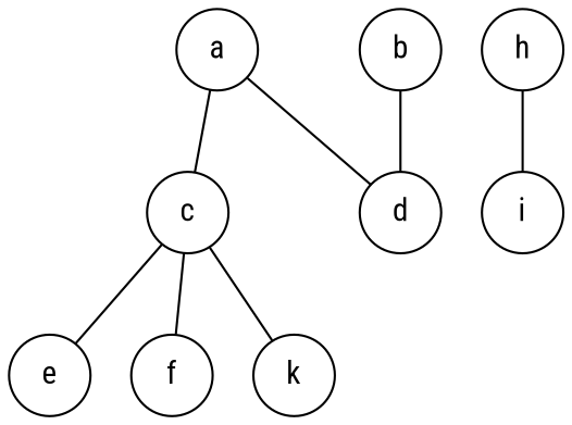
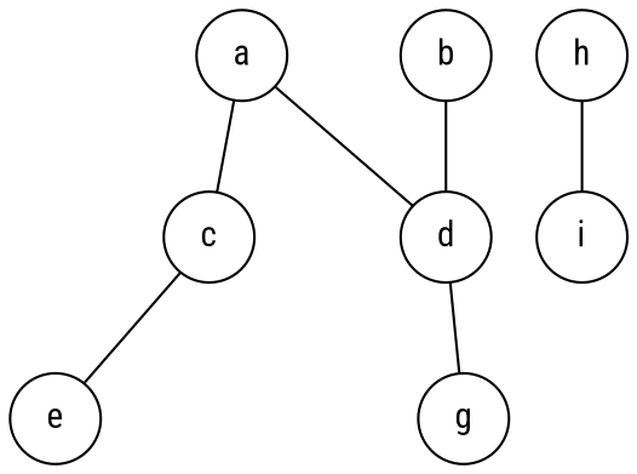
  graph {
    fontname="Roboto Condensed"
    node [fontname="Roboto Condensed" shape=circle]
    edge [fontname="Roboto Condensed" side=R]
    a
    c
    d
    b
    e
-   f
-   k
+   g
    h
    i
    a -- c
    a -- d [side=""]
    c -- e
-   c -- f
-   c -- k [side=L]
+   d -- g
    b -- d [side=""]
    h -- i
  }
